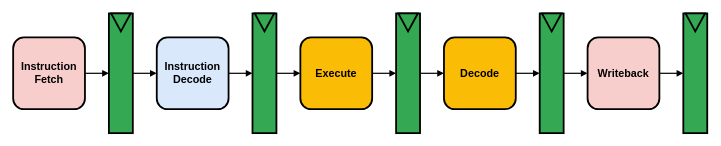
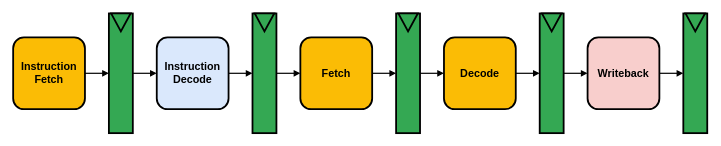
  <mxCell id="0" />
  <mxCell id="1" parent="0" />
  <mxCell id="2" style="edgeStyle=orthogonalEdgeStyle;rounded=0;orthogonalLoop=1;jettySize=auto;html=1;exitX=1;exitY=0.5;exitDx=0;exitDy=0;entryX=0;entryY=0.5;entryDx=0;entryDy=0;strokeWidth=2;endArrow=block;endFill=1;" edge="1" parent="1" source="3" target="5"><mxGeometry relative="1" as="geometry" /></mxCell>
- <mxCell id="3" value="&lt;b&gt;&lt;font style=&quot;font-size: 18px&quot;&gt;Instruction Fetch&lt;/font&gt;&lt;/b&gt;" style="whiteSpace=wrap;html=1;aspect=fixed;rounded=1;fillColor=#f8cecc;strokeWidth=3;" vertex="1" parent="1"><mxGeometry x="20" y="62" width="120" height="120" as="geometry" /></mxCell>
+ <mxCell id="3" value="&lt;b&gt;&lt;font style=&quot;font-size: 18px&quot;&gt;Instruction Fetch&lt;/font&gt;&lt;/b&gt;" style="whiteSpace=wrap;html=1;aspect=fixed;rounded=1;fillColor=#FBBC05;strokeWidth=3;" vertex="1" parent="1"><mxGeometry x="20" y="62" width="120" height="120" as="geometry" /></mxCell>
  <mxCell id="4" value="" style="group" vertex="1" connectable="0" parent="1"><mxGeometry x="180" y="22" width="40" height="200" as="geometry" /></mxCell>
  <mxCell id="5" value="" style="rounded=0;whiteSpace=wrap;html=1;strokeWidth=3;fillColor=#34A853;" vertex="1" parent="4"><mxGeometry width="40" height="200" as="geometry" /></mxCell>
  <mxCell id="6" value="" style="triangle;whiteSpace=wrap;html=1;rounded=0;strokeWidth=3;fillColor=#34A853;rotation=90;" vertex="1" parent="4"><mxGeometry x="5" y="-1.25" width="30" height="32.5" as="geometry" /></mxCell>
  <mxCell id="7" value="" style="edgeStyle=orthogonalEdgeStyle;rounded=0;orthogonalLoop=1;jettySize=auto;html=1;endArrow=block;endFill=1;strokeWidth=2;" edge="1" parent="1" source="8" target="10"><mxGeometry relative="1" as="geometry" /></mxCell>
  <mxCell id="8" value="&lt;b&gt;&lt;font style=&quot;font-size: 18px&quot;&gt;Instruction&lt;br&gt;Decode&lt;br&gt;&lt;/font&gt;&lt;/b&gt;" style="whiteSpace=wrap;html=1;aspect=fixed;rounded=1;fillColor=#dae8fc;strokeWidth=3;" vertex="1" parent="1"><mxGeometry x="260" y="62" width="120" height="120" as="geometry" /></mxCell>
  <mxCell id="9" value="" style="group" vertex="1" connectable="0" parent="1"><mxGeometry x="420" y="22" width="40" height="200" as="geometry" /></mxCell>
  <mxCell id="10" value="" style="rounded=0;whiteSpace=wrap;html=1;strokeWidth=3;fillColor=#34A853;" vertex="1" parent="9"><mxGeometry width="40" height="200" as="geometry" /></mxCell>
  <mxCell id="11" value="" style="triangle;whiteSpace=wrap;html=1;rounded=0;strokeWidth=3;fillColor=#34A853;rotation=90;" vertex="1" parent="9"><mxGeometry x="5" y="-1.25" width="30" height="32.5" as="geometry" /></mxCell>
  <mxCell id="12" value="" style="edgeStyle=orthogonalEdgeStyle;rounded=0;orthogonalLoop=1;jettySize=auto;html=1;endArrow=block;endFill=1;strokeWidth=2;" edge="1" parent="1" source="13" target="15"><mxGeometry relative="1" as="geometry" /></mxCell>
- <mxCell id="13" value="&lt;b&gt;&lt;font style=&quot;font-size: 18px&quot;&gt;Execute&lt;/font&gt;&lt;/b&gt;" style="whiteSpace=wrap;html=1;aspect=fixed;rounded=1;fillColor=#FBBC05;strokeWidth=3;" vertex="1" parent="1"><mxGeometry x="500" y="62" width="120" height="120" as="geometry" /></mxCell>
+ <mxCell id="13" value="&lt;b&gt;&lt;font style=&quot;font-size: 18px&quot;&gt;Fetch&lt;/font&gt;&lt;/b&gt;" style="whiteSpace=wrap;html=1;aspect=fixed;rounded=1;fillColor=#FBBC05;strokeWidth=3;" vertex="1" parent="1"><mxGeometry x="500" y="62" width="120" height="120" as="geometry" /></mxCell>
  <mxCell id="14" value="" style="group" vertex="1" connectable="0" parent="1"><mxGeometry x="660" y="22" width="40" height="200" as="geometry" /></mxCell>
  <mxCell id="15" value="" style="rounded=0;whiteSpace=wrap;html=1;strokeWidth=3;fillColor=#34A853;" vertex="1" parent="14"><mxGeometry width="40" height="200" as="geometry" /></mxCell>
  <mxCell id="16" value="" style="triangle;whiteSpace=wrap;html=1;rounded=0;strokeWidth=3;fillColor=#34A853;rotation=90;" vertex="1" parent="14"><mxGeometry x="5" y="-1.25" width="30" height="32.5" as="geometry" /></mxCell>
  <mxCell id="17" value="" style="edgeStyle=orthogonalEdgeStyle;rounded=0;orthogonalLoop=1;jettySize=auto;html=1;endArrow=block;endFill=1;strokeWidth=2;" edge="1" parent="1" source="18" target="20"><mxGeometry relative="1" as="geometry" /></mxCell>
  <mxCell id="18" value="&lt;b&gt;&lt;font style=&quot;font-size: 18px&quot;&gt;Decode&lt;/font&gt;&lt;/b&gt;" style="whiteSpace=wrap;html=1;aspect=fixed;rounded=1;fillColor=#FBBC05;strokeWidth=3;" vertex="1" parent="1"><mxGeometry x="740" y="62" width="120" height="120" as="geometry" /></mxCell>
  <mxCell id="19" value="" style="group" vertex="1" connectable="0" parent="1"><mxGeometry x="900" y="22" width="40" height="200" as="geometry" /></mxCell>
  <mxCell id="20" value="" style="rounded=0;whiteSpace=wrap;html=1;strokeWidth=3;fillColor=#34A853;" vertex="1" parent="19"><mxGeometry width="40" height="200" as="geometry" /></mxCell>
  <mxCell id="21" value="" style="triangle;whiteSpace=wrap;html=1;rounded=0;strokeWidth=3;fillColor=#34A853;rotation=90;" vertex="1" parent="19"><mxGeometry x="5" y="-1.25" width="30" height="32.5" as="geometry" /></mxCell>
  <mxCell id="22" value="" style="edgeStyle=orthogonalEdgeStyle;rounded=0;orthogonalLoop=1;jettySize=auto;html=1;endArrow=block;endFill=1;strokeWidth=2;" edge="1" parent="1" source="23" target="25"><mxGeometry relative="1" as="geometry" /></mxCell>
  <mxCell id="23" value="&lt;b&gt;&lt;font style=&quot;font-size: 18px&quot;&gt;Writeback&lt;/font&gt;&lt;/b&gt;" style="whiteSpace=wrap;html=1;aspect=fixed;rounded=1;fillColor=#f8cecc;strokeWidth=3;" vertex="1" parent="1"><mxGeometry x="980" y="62" width="120" height="120" as="geometry" /></mxCell>
  <mxCell id="24" value="" style="group" vertex="1" connectable="0" parent="1"><mxGeometry x="1140" y="22" width="40" height="200" as="geometry" /></mxCell>
  <mxCell id="25" value="" style="rounded=0;whiteSpace=wrap;html=1;strokeWidth=3;fillColor=#34A853;" vertex="1" parent="24"><mxGeometry width="40" height="200" as="geometry" /></mxCell>
  <mxCell id="26" value="" style="triangle;whiteSpace=wrap;html=1;rounded=0;strokeWidth=3;fillColor=#34A853;rotation=90;" vertex="1" parent="24"><mxGeometry x="5" y="-1.25" width="30" height="32.5" as="geometry" /></mxCell>
  <mxCell id="27" style="edgeStyle=orthogonalEdgeStyle;rounded=0;orthogonalLoop=1;jettySize=auto;html=1;exitX=1;exitY=0.5;exitDx=0;exitDy=0;entryX=0;entryY=0.5;entryDx=0;entryDy=0;endArrow=block;endFill=1;strokeWidth=2;" edge="1" parent="1" source="5" target="8"><mxGeometry relative="1" as="geometry" /></mxCell>
  <mxCell id="28" value="" style="edgeStyle=orthogonalEdgeStyle;rounded=0;orthogonalLoop=1;jettySize=auto;html=1;endArrow=block;endFill=1;strokeWidth=2;" edge="1" parent="1" source="10" target="13"><mxGeometry relative="1" as="geometry" /></mxCell>
  <mxCell id="29" value="" style="edgeStyle=orthogonalEdgeStyle;rounded=0;orthogonalLoop=1;jettySize=auto;html=1;endArrow=block;endFill=1;strokeWidth=2;" edge="1" parent="1" source="15" target="18"><mxGeometry relative="1" as="geometry" /></mxCell>
  <mxCell id="30" value="" style="edgeStyle=orthogonalEdgeStyle;rounded=0;orthogonalLoop=1;jettySize=auto;html=1;endArrow=block;endFill=1;strokeWidth=2;" edge="1" parent="1" source="20" target="23"><mxGeometry relative="1" as="geometry" /></mxCell>
